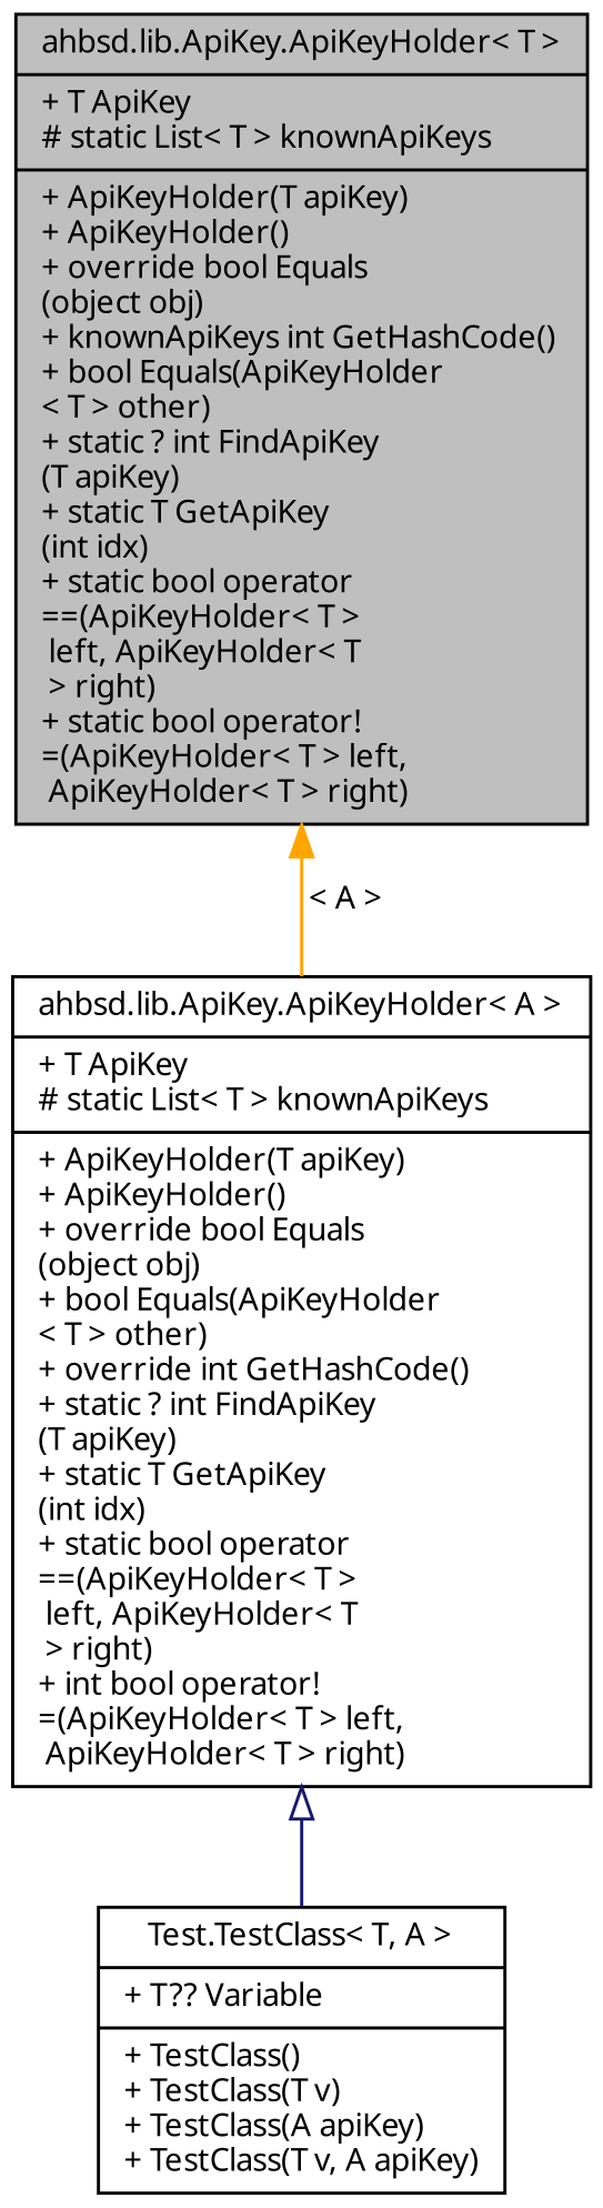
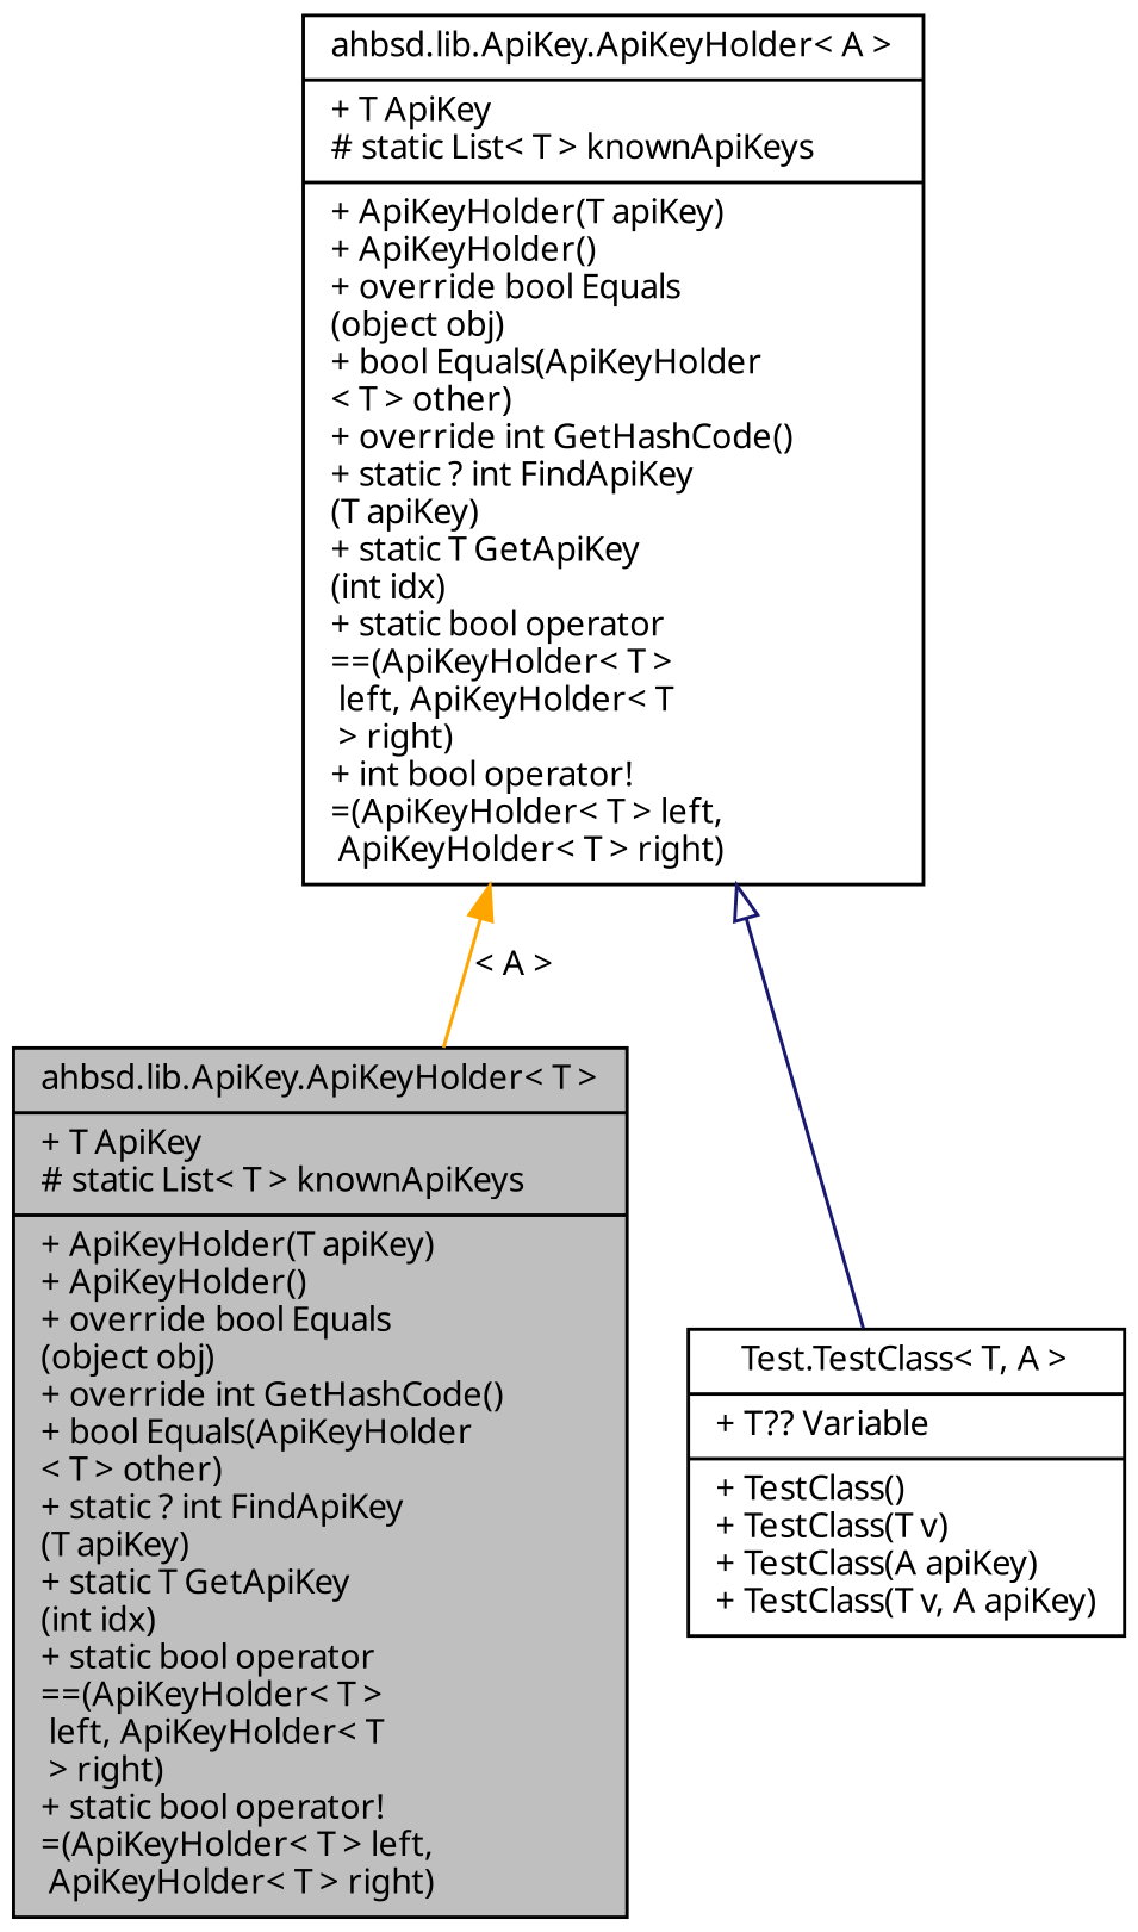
  digraph {
    fontname="Noto Sans"
    node [color=black fontname="Noto Sans" fontsize=10 shape=record]
    edge [dir=back fontname="Noto Sans" fontsize=10 labelfontname=Helvetica labelfontsize=10 style=solid]
-   n1 [fillcolor=grey75 fontcolor=black height=0.2 label="{ahbsd.lib.ApiKey.ApiKeyHolder\< T \>\n|+ T ApiKey\l# static List\< T \> knownApiKeys\l|+  ApiKeyHolder(T apiKey)\l+  ApiKeyHolder()\l+ override bool Equals\l(object obj)\l+ knownApiKeys int GetHashCode()\l+ bool Equals(ApiKeyHolder\l\< T \> other)\l+ static ? int FindApiKey\l(T apiKey)\l+ static T GetApiKey\l(int idx)\l+ static bool operator\l==(ApiKeyHolder\< T \>\l left, ApiKeyHolder\< T\l \> right)\l+ static bool operator!\l=(ApiKeyHolder\< T \> left,\l ApiKeyHolder\< T \> right)\l}" style=filled width=0.4]
+   n1 [fillcolor=grey75 fontcolor=black height=0.2 label="{ahbsd.lib.ApiKey.ApiKeyHolder\< T \>\n|+ T ApiKey\l# static List\< T \> knownApiKeys\l|+  ApiKeyHolder(T apiKey)\l+  ApiKeyHolder()\l+ override bool Equals\l(object obj)\l+ override int GetHashCode()\l+ bool Equals(ApiKeyHolder\l\< T \> other)\l+ static ? int FindApiKey\l(T apiKey)\l+ static T GetApiKey\l(int idx)\l+ static bool operator\l==(ApiKeyHolder\< T \>\l left, ApiKeyHolder\< T\l \> right)\l+ static bool operator!\l=(ApiKeyHolder\< T \> left,\l ApiKeyHolder\< T \> right)\l}" style=filled width=0.4]
    n2 [height=0.2 label="{ahbsd.lib.ApiKey.ApiKeyHolder\< A \>\n|+ T ApiKey\l# static List\< T \> knownApiKeys\l|+  ApiKeyHolder(T apiKey)\l+  ApiKeyHolder()\l+ override bool Equals\l(object obj)\l+ bool Equals(ApiKeyHolder\l\< T \> other)\l+ override int GetHashCode()\l+ static ? int FindApiKey\l(T apiKey)\l+ static T GetApiKey\l(int idx)\l+ static bool operator\l==(ApiKeyHolder\< T \>\l left, ApiKeyHolder\< T\l \> right)\l+ int bool operator!\l=(ApiKeyHolder\< T \> left,\l ApiKeyHolder\< T \> right)\l}" width=0.4]
    n3 [height=0.2 label="{Test.TestClass\< T, A \>\n|+ T?? Variable\l|+  TestClass()\l+  TestClass(T v)\l+  TestClass(A apiKey)\l+  TestClass(T v, A apiKey)\l}" width=0.4]
-   n1 -> n2 [color=orange label=" \< A \>"]
+   n2 -> n1 [color=orange label=" \< A \>"]
    n2 -> n3 [arrowtail=onormal color=midnightblue]
  }
